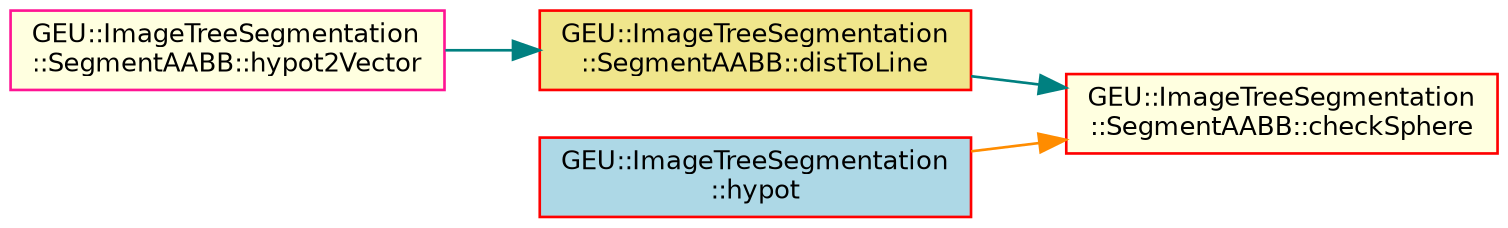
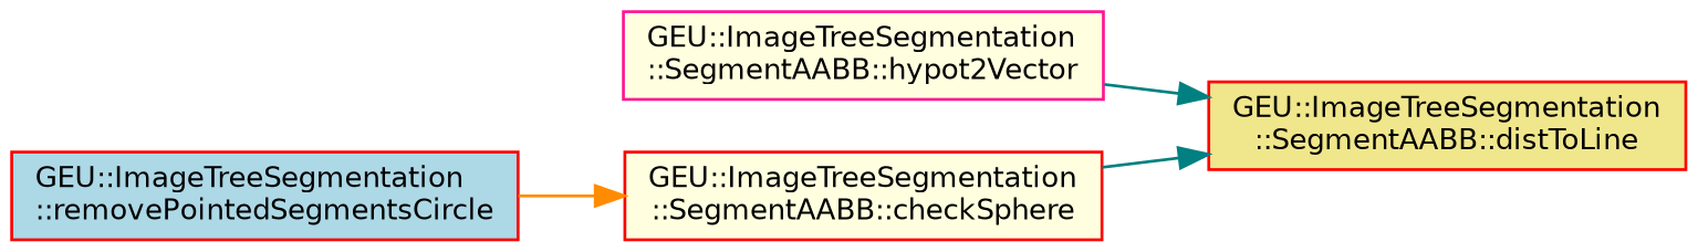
  digraph {
    rankdir=RL
    node [color=red fillcolor=lightyellow fontname=Helvetica fontsize=10 shape=box style=filled]
    edge [color=teal dir=back fontname=Helvetica fontsize=10 labelfontname=Helvetica labelfontsize=10 style=solid]
    n1 [color=deeppink fontcolor=black height=0.2 label="GEU::ImageTreeSegmentation\l::SegmentAABB::hypot2Vector" width=0.4]
    n2 [fillcolor=khaki height=0.2 label="GEU::ImageTreeSegmentation\l::SegmentAABB::distToLine" width=0.4]
    n3 [height=0.2 label="GEU::ImageTreeSegmentation\l::SegmentAABB::checkSphere" width=0.4]
-   n4 [fillcolor=lightblue height=0.2 label="GEU::ImageTreeSegmentation\l::hypot" width=0.4]
+   n4 [fillcolor=lightblue height=0.2 label="GEU::ImageTreeSegmentation\l::removePointedSegmentsCircle" width=0.4]
    n2 -> n1
-   n3 -> n2
+   n2 -> n3
    n3 -> n4 [color=darkorange]
  }
